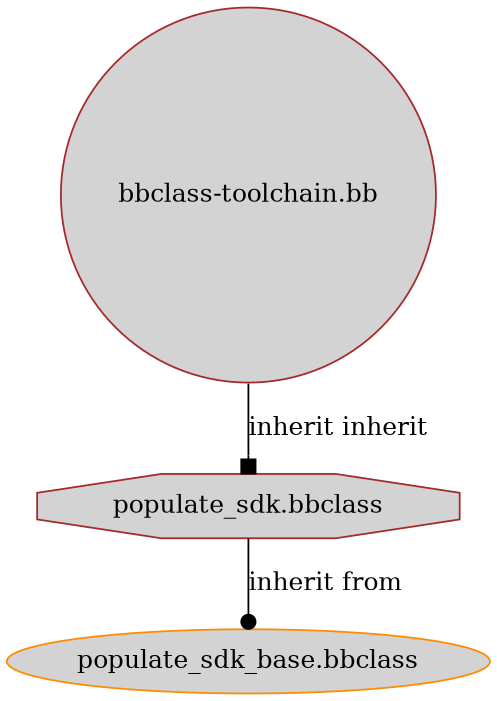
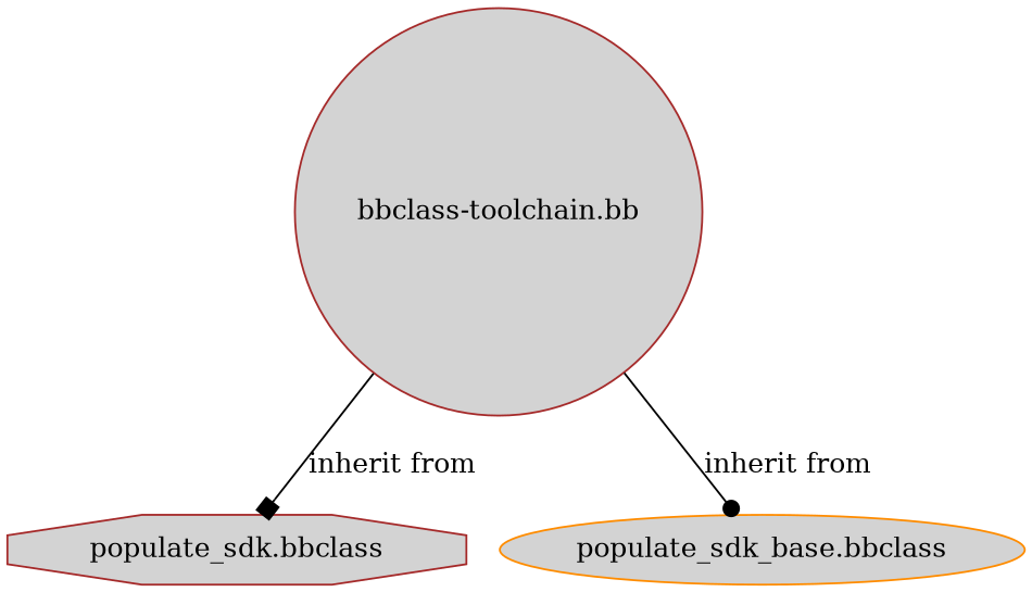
  digraph {
    node [color=brown fillcolor=lightgrey style=filled]
    n1 [label="bbclass-toolchain.bb" shape=circle]
    "populate_sdk.bbclass" [shape=octagon]
    "populate_sdk_base.bbclass" [color=darkorange shape=ellipse]
-   n1 -> "populate_sdk.bbclass" [arrowhead=box label="inherit inherit"]
-   "populate_sdk.bbclass" -> "populate_sdk_base.bbclass" [arrowhead=dot label="inherit from"]
+   n1 -> "populate_sdk.bbclass" [arrowhead=box label="inherit from"]
+   n1 -> "populate_sdk_base.bbclass" [arrowhead=dot label="inherit from"]
  }
